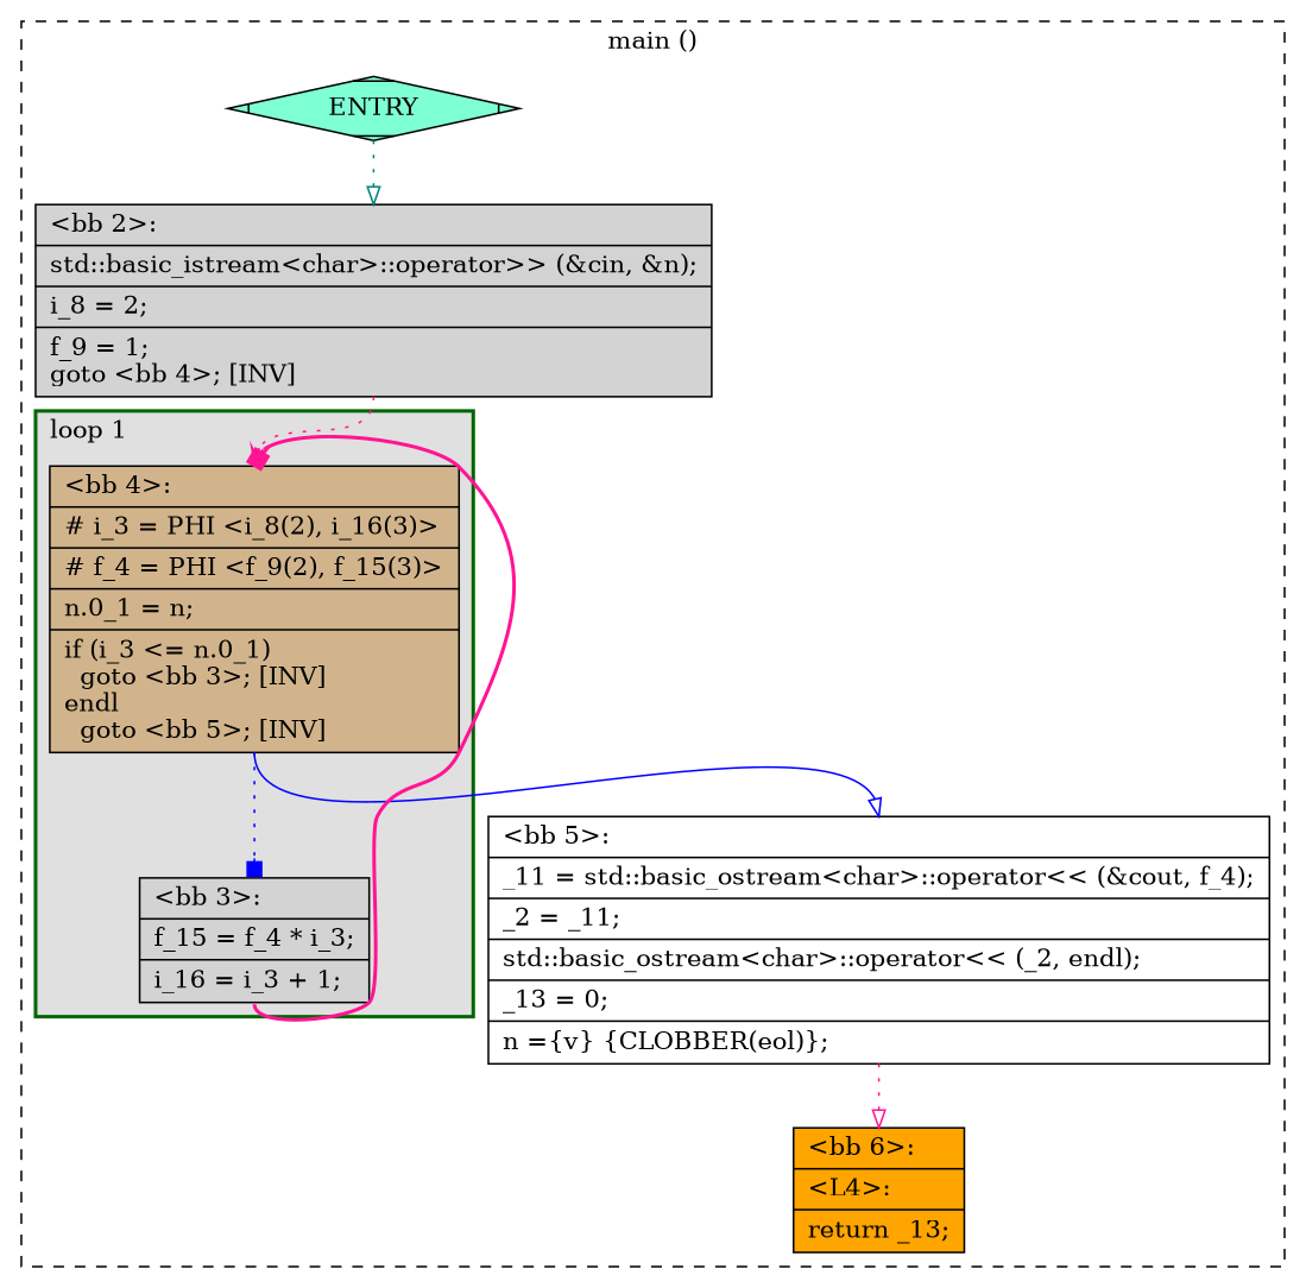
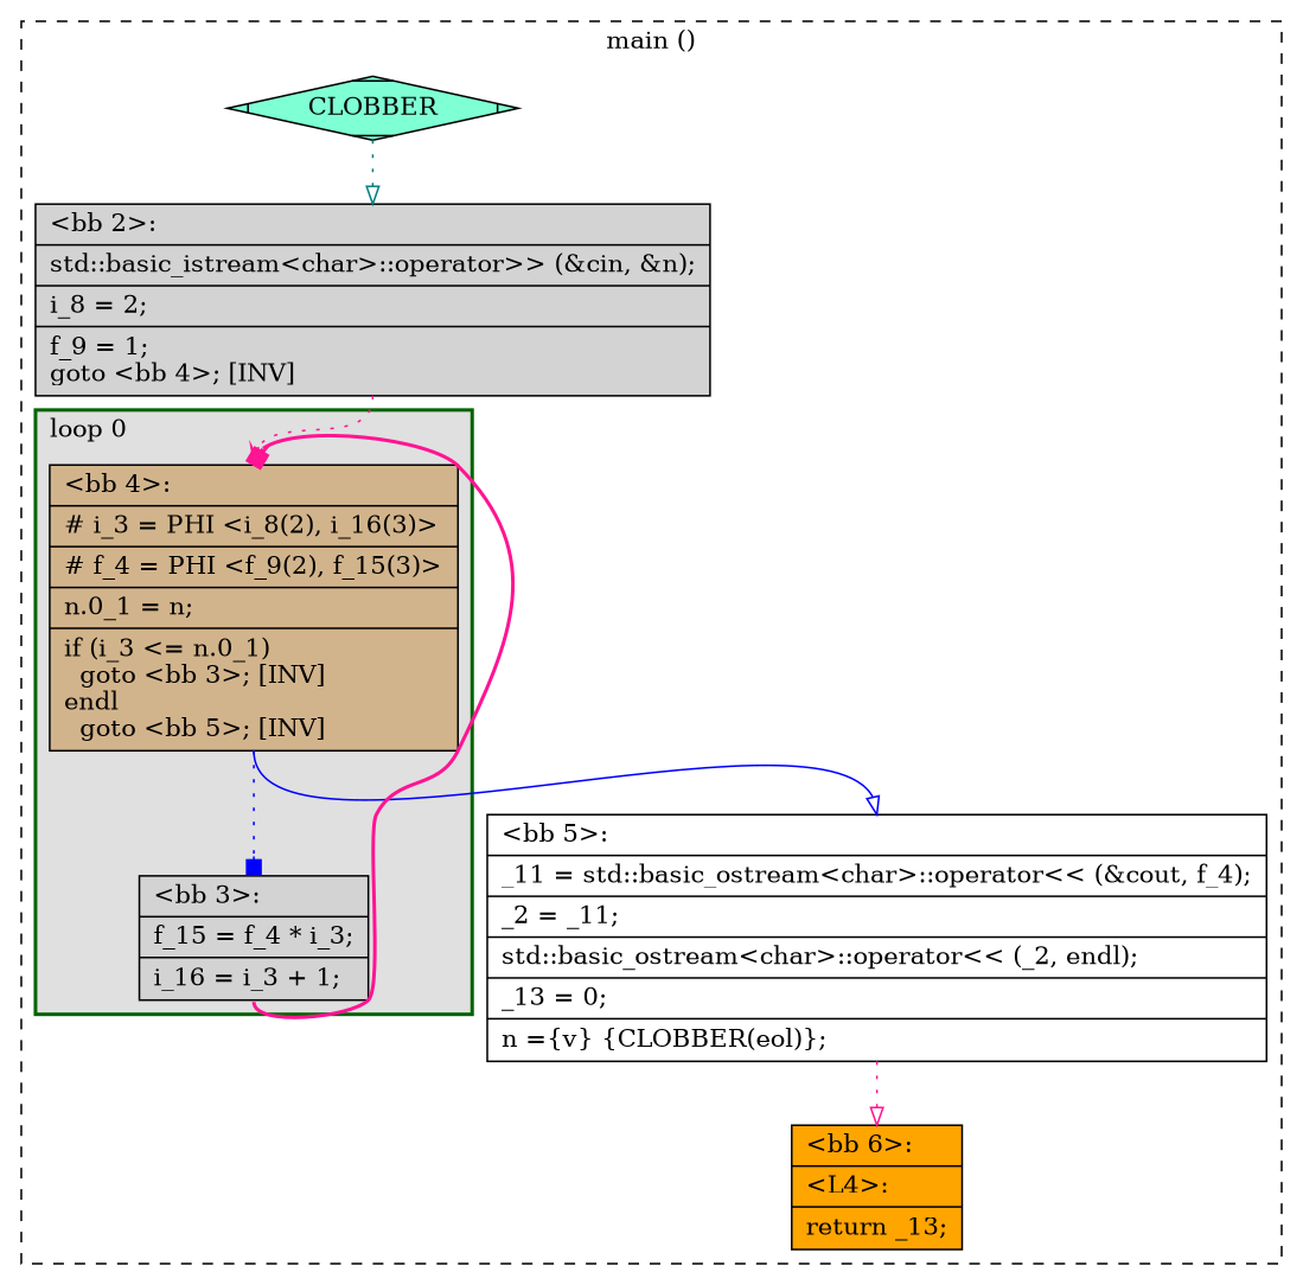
  digraph {
    node [fillcolor=lightgrey shape=record style=filled]
    edge [arrowhead=onormal color=deeppink constraint=true headport=n style=dotted tailport=s weight=10]
    n1 [fillcolor=tan label="{\<bb\ 4\>:\l|#\ i_3\ =\ PHI\ \<i_8(2),\ i_16(3)\>\l|#\ f_4\ =\ PHI\ \<f_9(2),\ f_15(3)\>\l|n.0_1\ =\ n;\l|if\ (i_3\ \<=\ n.0_1)\l\ \ goto\ \<bb\ 3\>;\ [INV]\lendl\l\ \ goto\ \<bb\ 5\>;\ [INV]\l}"]
    n2 [label="{\<bb\ 3\>:\l|f_15\ =\ f_4\ *\ i_3;\l|i_16\ =\ i_3\ +\ 1;\l}"]
    n3 [fillcolor=white label="{\<bb\ 5\>:\l|_11\ =\ std::basic_ostream\<char\>::operator\<\<\ (&cout,\ f_4);\l|_2\ =\ _11;\l|std::basic_ostream\<char\>::operator\<\<\ (_2,\ endl);\l|_13\ =\ 0;\l|n\ =\{v\}\ \{CLOBBER(eol)\};\l}"]
-   n4 [fillcolor=aquamarine label=ENTRY shape=Mdiamond]
+   n4 [fillcolor=aquamarine label=CLOBBER shape=Mdiamond]
    n5 [label="{\<bb\ 2\>:\l|std::basic_istream\<char\>::operator\>\>\ (&cin,\ &n);\l|i_8\ =\ 2;\l|f_9\ =\ 1;\lgoto\ \<bb\ 4\>;\ [INV]\l}"]
    n6 [fillcolor=orange label="{\<bb\ 6\>:\l|\<L4\>:\l|return\ _13;\l}"]
    subgraph cluster_1 {
      color=black
      label="main ()"
      style=dashed
      n3
      n4
      n5
      n6
      subgraph cluster_2 {
        color=darkgreen
        fillcolor=grey88
-       label="loop 1"
+       label="loop 0"
        labeljust=l
        penwidth=2
        style=filled
        n1
        n2
      }
    }
    n1 -> n2 [arrowhead=box color=blue]
    n1 -> n3 [color=blue style=solid]
    n2 -> n1 [arrowhead=box constraint=false style=bold]
    n3 -> n6 [weight=100]
    n4 -> n5 [color=teal weight=100]
    n5 -> n1 [arrowhead=vee weight=100]
  }
